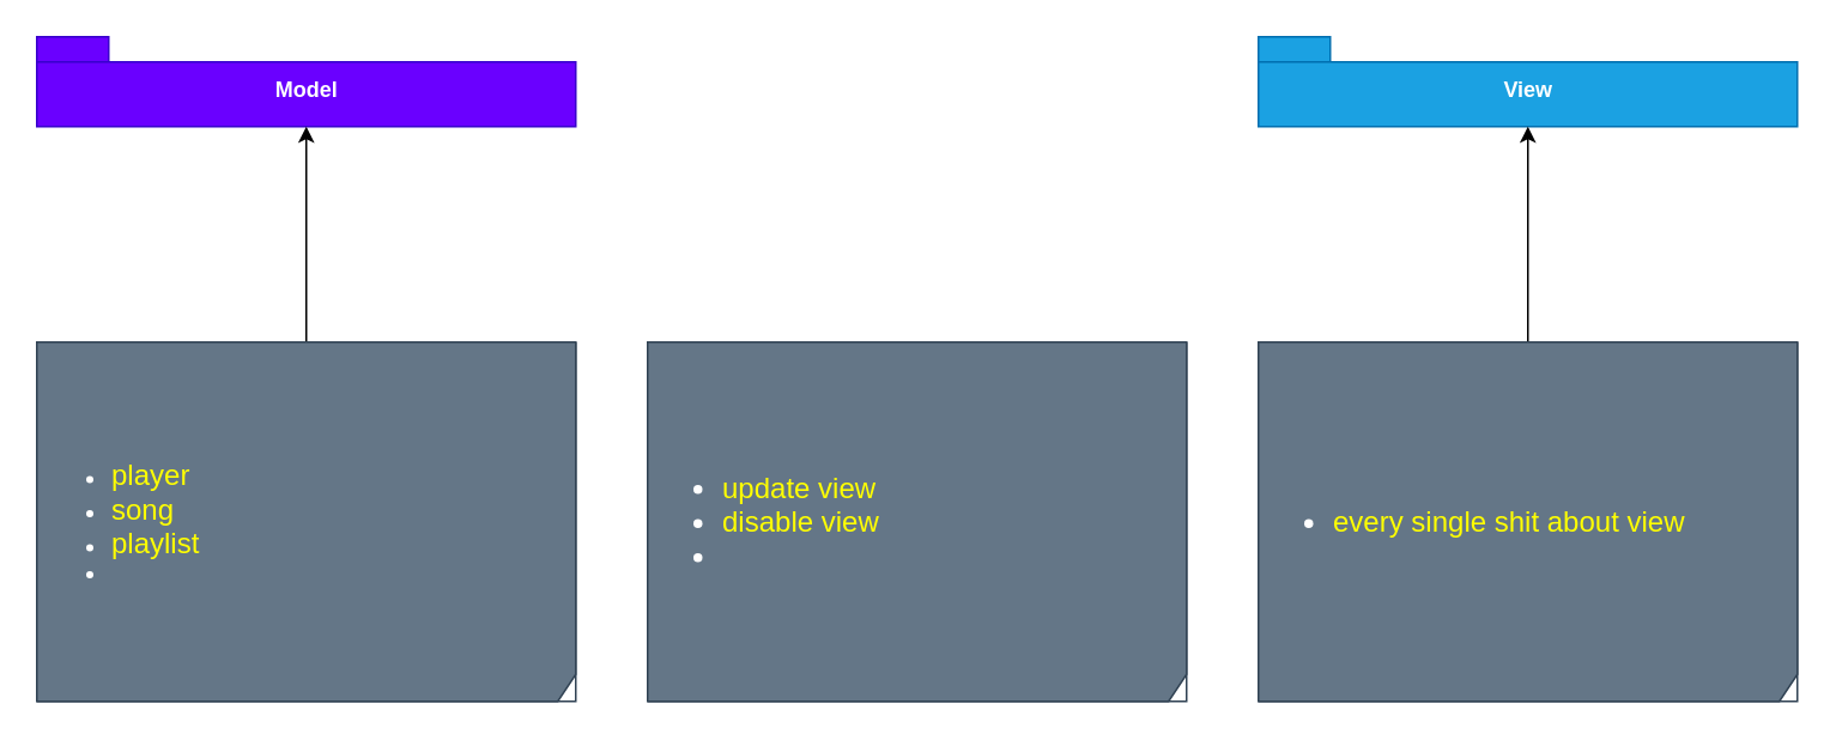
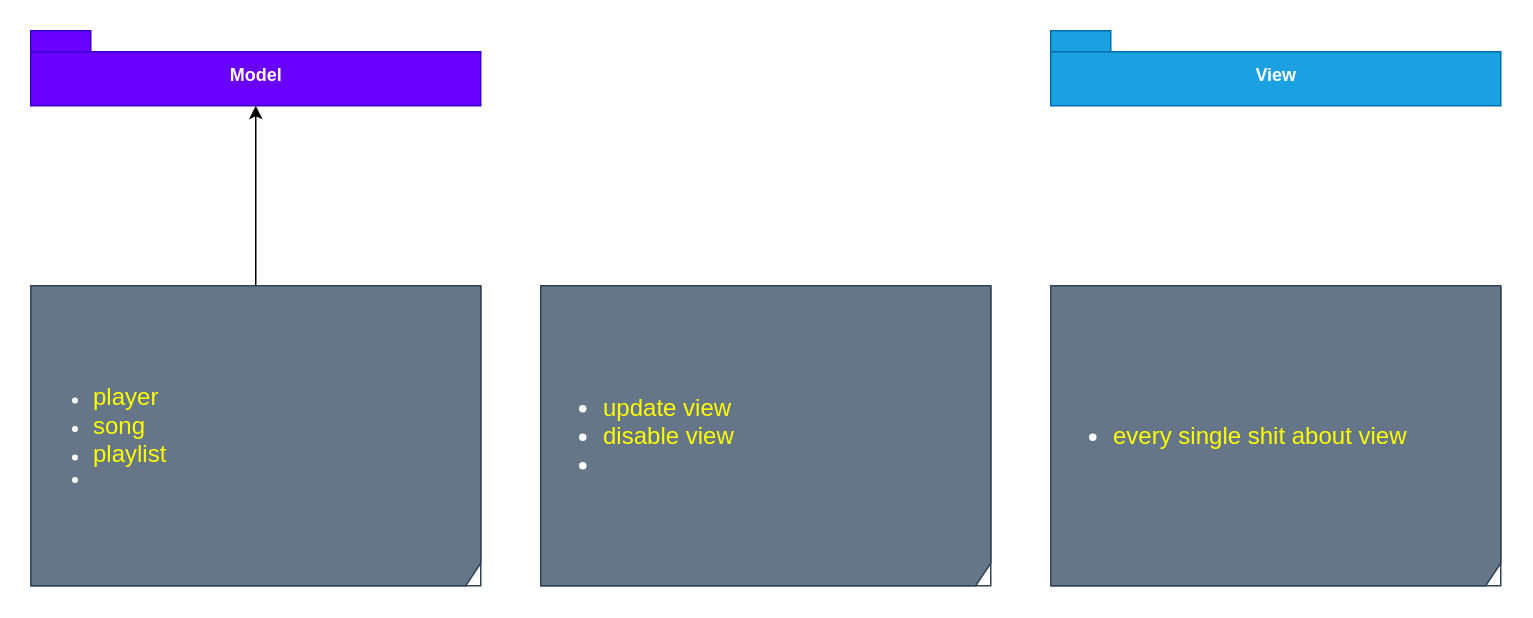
  <mxCell id="0" />
  <mxCell id="1" parent="0" />
  <mxCell id="2" value="View" style="shape=folder;fontStyle=1;spacingTop=10;tabWidth=40;tabHeight=14;tabPosition=left;html=1;fillColor=#1ba1e2;strokeColor=#006EAF;fontColor=#ffffff;" vertex="1" parent="1"><mxGeometry x="700" y="20" width="300" height="50" as="geometry" /></mxCell>
  <mxCell id="3" value="Model" style="shape=folder;fontStyle=1;spacingTop=10;tabWidth=40;tabHeight=14;tabPosition=left;html=1;fillColor=#6a00ff;strokeColor=#3700CC;fontColor=#ffffff;" vertex="1" parent="1"><mxGeometry x="20" y="20" width="300" height="50" as="geometry" /></mxCell>
  <mxCell id="4" style="edgeStyle=orthogonalEdgeStyle;rounded=0;orthogonalLoop=1;jettySize=auto;html=1;entryX=0.5;entryY=1;entryDx=0;entryDy=0;entryPerimeter=0;" edge="1" parent="1" source="5" target="3"><mxGeometry relative="1" as="geometry" /></mxCell>
  <mxCell id="5" value="&lt;ul&gt;&lt;li&gt;&lt;span style=&quot;font-size: 16px&quot;&gt;&lt;font color=&quot;#ffff00&quot;&gt;player&lt;/font&gt;&lt;/span&gt;&lt;/li&gt;&lt;li&gt;&lt;span style=&quot;font-size: 16px&quot;&gt;&lt;font color=&quot;#ffff00&quot;&gt;song&lt;/font&gt;&lt;/span&gt;&lt;/li&gt;&lt;li&gt;&lt;span style=&quot;font-size: 16px&quot;&gt;&lt;font color=&quot;#ffff00&quot;&gt;playlist&lt;/font&gt;&lt;/span&gt;&lt;/li&gt;&lt;li&gt;&lt;br&gt;&lt;/li&gt;&lt;/ul&gt;" style="shape=umlFrame;whiteSpace=wrap;html=1;width=300;height=200;align=left;shadow=0;fillColor=#647687;strokeColor=#314354;fontColor=#ffffff;" vertex="1" parent="1"><mxGeometry x="20" y="190" width="300" height="200" as="geometry" /></mxCell>
  <mxCell id="6" value="&lt;ul style=&quot;font-size: 16px&quot;&gt;&lt;li&gt;&lt;font color=&quot;#ffff00&quot;&gt;update view&lt;/font&gt;&lt;/li&gt;&lt;li&gt;&lt;font color=&quot;#ffff00&quot;&gt;disable view&lt;/font&gt;&lt;/li&gt;&lt;li&gt;&lt;br&gt;&lt;/li&gt;&lt;/ul&gt;" style="shape=umlFrame;whiteSpace=wrap;html=1;width=300;height=200;align=left;fillColor=#647687;strokeColor=#314354;fontColor=#ffffff;" vertex="1" parent="1"><mxGeometry x="360" y="190" width="300" height="200" as="geometry" /></mxCell>
- <mxCell id="7" style="edgeStyle=orthogonalEdgeStyle;rounded=0;orthogonalLoop=1;jettySize=auto;html=1;entryX=0.5;entryY=1;entryDx=0;entryDy=0;entryPerimeter=0;" edge="1" parent="1" source="8" target="2"><mxGeometry relative="1" as="geometry" /></mxCell>
  <mxCell id="8" value="&lt;ul style=&quot;font-size: 16px&quot;&gt;&lt;li&gt;&lt;font color=&quot;#ffff00&quot;&gt;every single shit about view&lt;/font&gt;&lt;/li&gt;&lt;/ul&gt;" style="shape=umlFrame;whiteSpace=wrap;html=1;width=300;height=200;align=left;fillColor=#647687;strokeColor=#314354;fontColor=#ffffff;" vertex="1" parent="1"><mxGeometry x="700" y="190" width="300" height="200" as="geometry" /></mxCell>
